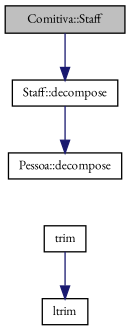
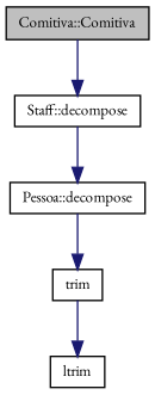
  digraph {
    fontname="EB Garamond"
    rankdir=TB
    node [color=black fillcolor=white fontname="EB Garamond" fontsize=10 shape=record style=filled]
    edge [color=midnightblue fontname="EB Garamond" fontsize=10 labelfontname=Helvetica labelfontsize=10 style=solid]
-   n1 [fillcolor=grey75 fontcolor=black height=0.2 label="Comitiva::Staff" width=0.4]
+   n1 [fillcolor=grey75 fontcolor=black height=0.2 label="Comitiva::Comitiva" width=0.4]
    n2 [height=0.2 label="Staff::decompose" width=0.4]
    n3 [height=0.2 label="Pessoa::decompose" width=0.4]
    n4 [height=0.2 label=trim width=0.4]
    n5 [height=0.2 label=ltrim width=0.4]
    n1 -> n2
    n2 -> n3
+   n3 -> n4
    n4 -> n5
  }
